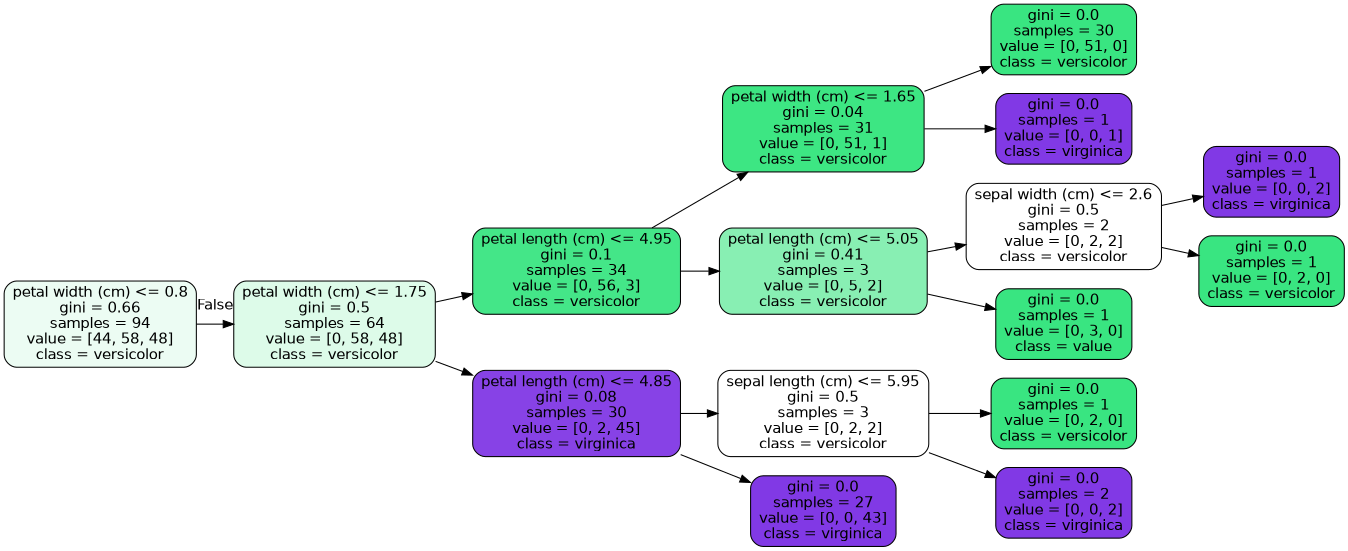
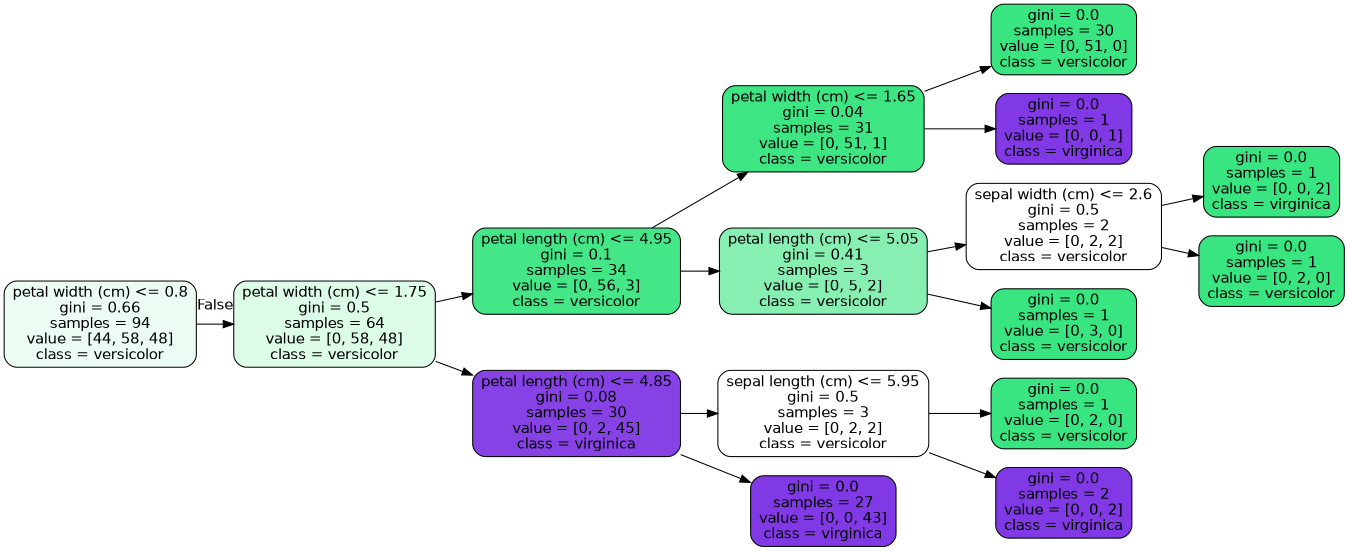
  digraph {
    rankdir=LR
    node [color=black fillcolor="#8139e5" fontname=helvetica shape=box style="filled, rounded"]
    edge [fontname=helvetica]
    n1 [fillcolor="#ecfcf3" label="petal width (cm) <= 0.8\ngini = 0.66\nsamples = 94\nvalue = [44, 58, 48]\nclass = versicolor"]
    n2 [fillcolor="#ddfbe9" label="petal width (cm) <= 1.75\ngini = 0.5\nsamples = 64\nvalue = [0, 58, 48]\nclass = versicolor"]
    n3 [fillcolor="#44e688" label="petal length (cm) <= 4.95\ngini = 0.1\nsamples = 34\nvalue = [0, 56, 3]\nclass = versicolor"]
    n4 [fillcolor="#8742e6" label="petal length (cm) <= 4.85\ngini = 0.08\nsamples = 30\nvalue = [0, 2, 45]\nclass = virginica"]
    n5 [fillcolor="#3de683" label="petal width (cm) <= 1.65\ngini = 0.04\nsamples = 31\nvalue = [0, 51, 1]\nclass = versicolor"]
    n6 [fillcolor="#88efb3" label="petal length (cm) <= 5.05\ngini = 0.41\nsamples = 3\nvalue = [0, 5, 2]\nclass = versicolor"]
    n7 [fillcolor="#ffffff" label="sepal length (cm) <= 5.95\ngini = 0.5\nsamples = 3\nvalue = [0, 2, 2]\nclass = versicolor"]
    n8 [label="gini = 0.0\nsamples = 27\nvalue = [0, 0, 43]\nclass = virginica"]
    n9 [fillcolor="#39e581" label="gini = 0.0\nsamples = 30\nvalue = [0, 51, 0]\nclass = versicolor"]
    n10 [label="gini = 0.0\nsamples = 1\nvalue = [0, 0, 1]\nclass = virginica"]
    n11 [fillcolor="#ffffff" label="sepal width (cm) <= 2.6\ngini = 0.5\nsamples = 2\nvalue = [0, 2, 2]\nclass = versicolor"]
-   n12 [fillcolor="#39e581" label="gini = 0.0\nsamples = 1\nvalue = [0, 3, 0]\nclass = value"]
-   n13 [label="gini = 0.0\nsamples = 1\nvalue = [0, 0, 2]\nclass = virginica"]
+   n12 [fillcolor="#39e581" label="gini = 0.0\nsamples = 1\nvalue = [0, 3, 0]\nclass = versicolor"]
+   n13 [fillcolor="#39e581" label="gini = 0.0\nsamples = 1\nvalue = [0, 0, 2]\nclass = virginica"]
    n14 [fillcolor="#39e581" label="gini = 0.0\nsamples = 1\nvalue = [0, 2, 0]\nclass = versicolor"]
    n15 [fillcolor="#39e581" label="gini = 0.0\nsamples = 1\nvalue = [0, 2, 0]\nclass = versicolor"]
    n16 [label="gini = 0.0\nsamples = 2\nvalue = [0, 0, 2]\nclass = virginica"]
    n1 -> n2 [headlabel=False labelangle=-45 labeldistance=2.5]
    n2 -> n3
    n2 -> n4
    n3 -> n5
    n3 -> n6
    n4 -> n7
    n4 -> n8
    n5 -> n9
    n5 -> n10
    n6 -> n11
    n6 -> n12
    n7 -> n15
    n7 -> n16
    n11 -> n13
    n11 -> n14
  }
